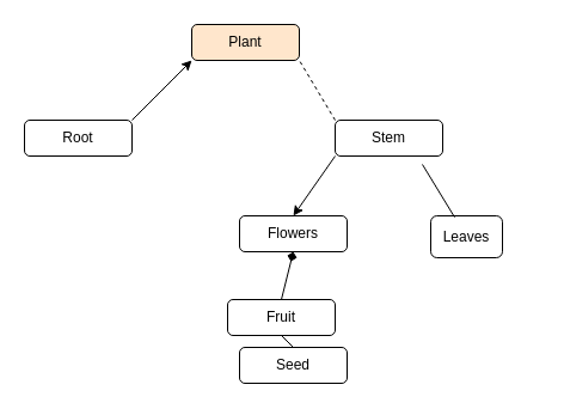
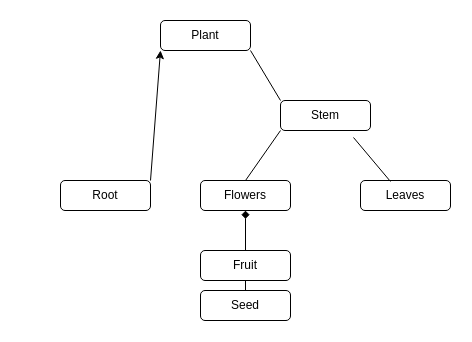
  <mxCell id="0" />
  <mxCell id="1" parent="0" />
- <mxCell id="2" value="Plant" style="rounded=1;whiteSpace=wrap;html=1;fillColor=#ffe6cc;" vertex="1" parent="1"><mxGeometry x="160" y="20" width="90" height="30" as="geometry" /></mxCell>
- <mxCell id="3" value="Leaves" style="rounded=1;whiteSpace=wrap;html=1;" vertex="1" parent="1"><mxGeometry x="360" y="180" width="60" height="35" as="geometry" /></mxCell>
+ <mxCell id="2" value="Plant" style="rounded=1;whiteSpace=wrap;html=1;" vertex="1" parent="1"><mxGeometry x="160" y="20" width="90" height="30" as="geometry" /></mxCell>
+ <mxCell id="3" value="Leaves" style="rounded=1;whiteSpace=wrap;html=1;" vertex="1" parent="1"><mxGeometry x="360" y="180" width="90" height="30" as="geometry" /></mxCell>
  <mxCell id="4" value="Flowers" style="rounded=1;whiteSpace=wrap;html=1;" vertex="1" parent="1"><mxGeometry x="200" y="180" width="90" height="30" as="geometry" /></mxCell>
  <mxCell id="5" value="Seed" style="rounded=1;whiteSpace=wrap;html=1;" vertex="1" parent="1"><mxGeometry x="200" y="290" width="90" height="30" as="geometry" /></mxCell>
- <mxCell id="6" value="Fruit" style="rounded=1;whiteSpace=wrap;html=1;" vertex="1" parent="1"><mxGeometry x="190" y="250" width="90" height="30" as="geometry" /></mxCell>
- <mxCell id="7" value="Root" style="rounded=1;whiteSpace=wrap;html=1;" vertex="1" parent="1"><mxGeometry x="20" y="100" width="90" height="30" as="geometry" /></mxCell>
+ <mxCell id="6" value="Fruit" style="rounded=1;whiteSpace=wrap;html=1;" vertex="1" parent="1"><mxGeometry x="200" y="250" width="90" height="30" as="geometry" /></mxCell>
+ <mxCell id="7" value="Root" style="rounded=1;whiteSpace=wrap;html=1;" vertex="1" parent="1"><mxGeometry x="60" y="180" width="90" height="30" as="geometry" /></mxCell>
  <mxCell id="8" value="Stem" style="rounded=1;whiteSpace=wrap;html=1;" vertex="1" parent="1"><mxGeometry x="280" y="100" width="90" height="30" as="geometry" /></mxCell>
  <mxCell id="9" value="" style="endArrow=classic;html=1;rounded=0;entryX=0;entryY=1;entryDx=0;entryDy=0;exitX=1;exitY=0;exitDx=0;exitDy=0;" edge="1" parent="1" source="7" target="2"><mxGeometry width="50" height="50" relative="1" as="geometry"><mxPoint x="170" y="200" as="sourcePoint" /><mxPoint x="220" y="150" as="targetPoint" /></mxGeometry></mxCell>
  <mxCell id="10" value="" style="endArrow=diamond;html=1;rounded=0;entryX=0.5;entryY=1;entryDx=0;entryDy=0;exitX=0.5;exitY=0;exitDx=0;exitDy=0;" edge="1" parent="1" source="6" target="4"><mxGeometry width="50" height="50" relative="1" as="geometry"><mxPoint x="120" y="110" as="sourcePoint" /><mxPoint x="170" y="60" as="targetPoint" /></mxGeometry></mxCell>
  <mxCell id="11" value="" style="endArrow=none;html=1;rounded=0;entryX=0.811;entryY=1.233;entryDx=0;entryDy=0;exitX=0.333;exitY=0.033;exitDx=0;exitDy=0;exitPerimeter=0;entryPerimeter=0;" edge="1" parent="1" source="3" target="8"><mxGeometry width="50" height="50" relative="1" as="geometry"><mxPoint x="130" y="120" as="sourcePoint" /><mxPoint x="180" y="70" as="targetPoint" /></mxGeometry></mxCell>
- <mxCell id="12" value="" style="endArrow=classic;html=1;rounded=0;entryX=0.5;entryY=0;entryDx=0;entryDy=0;exitX=0;exitY=1;exitDx=0;exitDy=0;" edge="1" parent="1" source="8" target="4"><mxGeometry width="50" height="50" relative="1" as="geometry"><mxPoint x="140" y="130" as="sourcePoint" /><mxPoint x="190" y="80" as="targetPoint" /></mxGeometry></mxCell>
- <mxCell id="13" value="" style="endArrow=none;html=1;rounded=0;entryX=1;entryY=1;entryDx=0;entryDy=0;exitX=0;exitY=0;exitDx=0;exitDy=0;dashed=1;" edge="1" parent="1" source="8" target="2"><mxGeometry width="50" height="50" relative="1" as="geometry"><mxPoint x="150" y="140" as="sourcePoint" /><mxPoint x="200" y="90" as="targetPoint" /></mxGeometry></mxCell>
+ <mxCell id="12" value="" style="endArrow=none;html=1;rounded=0;entryX=0.5;entryY=0;entryDx=0;entryDy=0;exitX=0;exitY=1;exitDx=0;exitDy=0;" edge="1" parent="1" source="8" target="4"><mxGeometry width="50" height="50" relative="1" as="geometry"><mxPoint x="140" y="130" as="sourcePoint" /><mxPoint x="190" y="80" as="targetPoint" /></mxGeometry></mxCell>
+ <mxCell id="13" value="" style="endArrow=none;html=1;rounded=0;entryX=1;entryY=1;entryDx=0;entryDy=0;exitX=0;exitY=0;exitDx=0;exitDy=0;" edge="1" parent="1" source="8" target="2"><mxGeometry width="50" height="50" relative="1" as="geometry"><mxPoint x="150" y="140" as="sourcePoint" /><mxPoint x="200" y="90" as="targetPoint" /></mxGeometry></mxCell>
  <mxCell id="14" value="" style="endArrow=none;html=1;rounded=0;entryX=0.5;entryY=1;entryDx=0;entryDy=0;exitX=0.5;exitY=0;exitDx=0;exitDy=0;" edge="1" parent="1" source="5" target="6"><mxGeometry width="50" height="50" relative="1" as="geometry"><mxPoint x="160" y="150" as="sourcePoint" /><mxPoint x="210" y="100" as="targetPoint" /></mxGeometry></mxCell>
